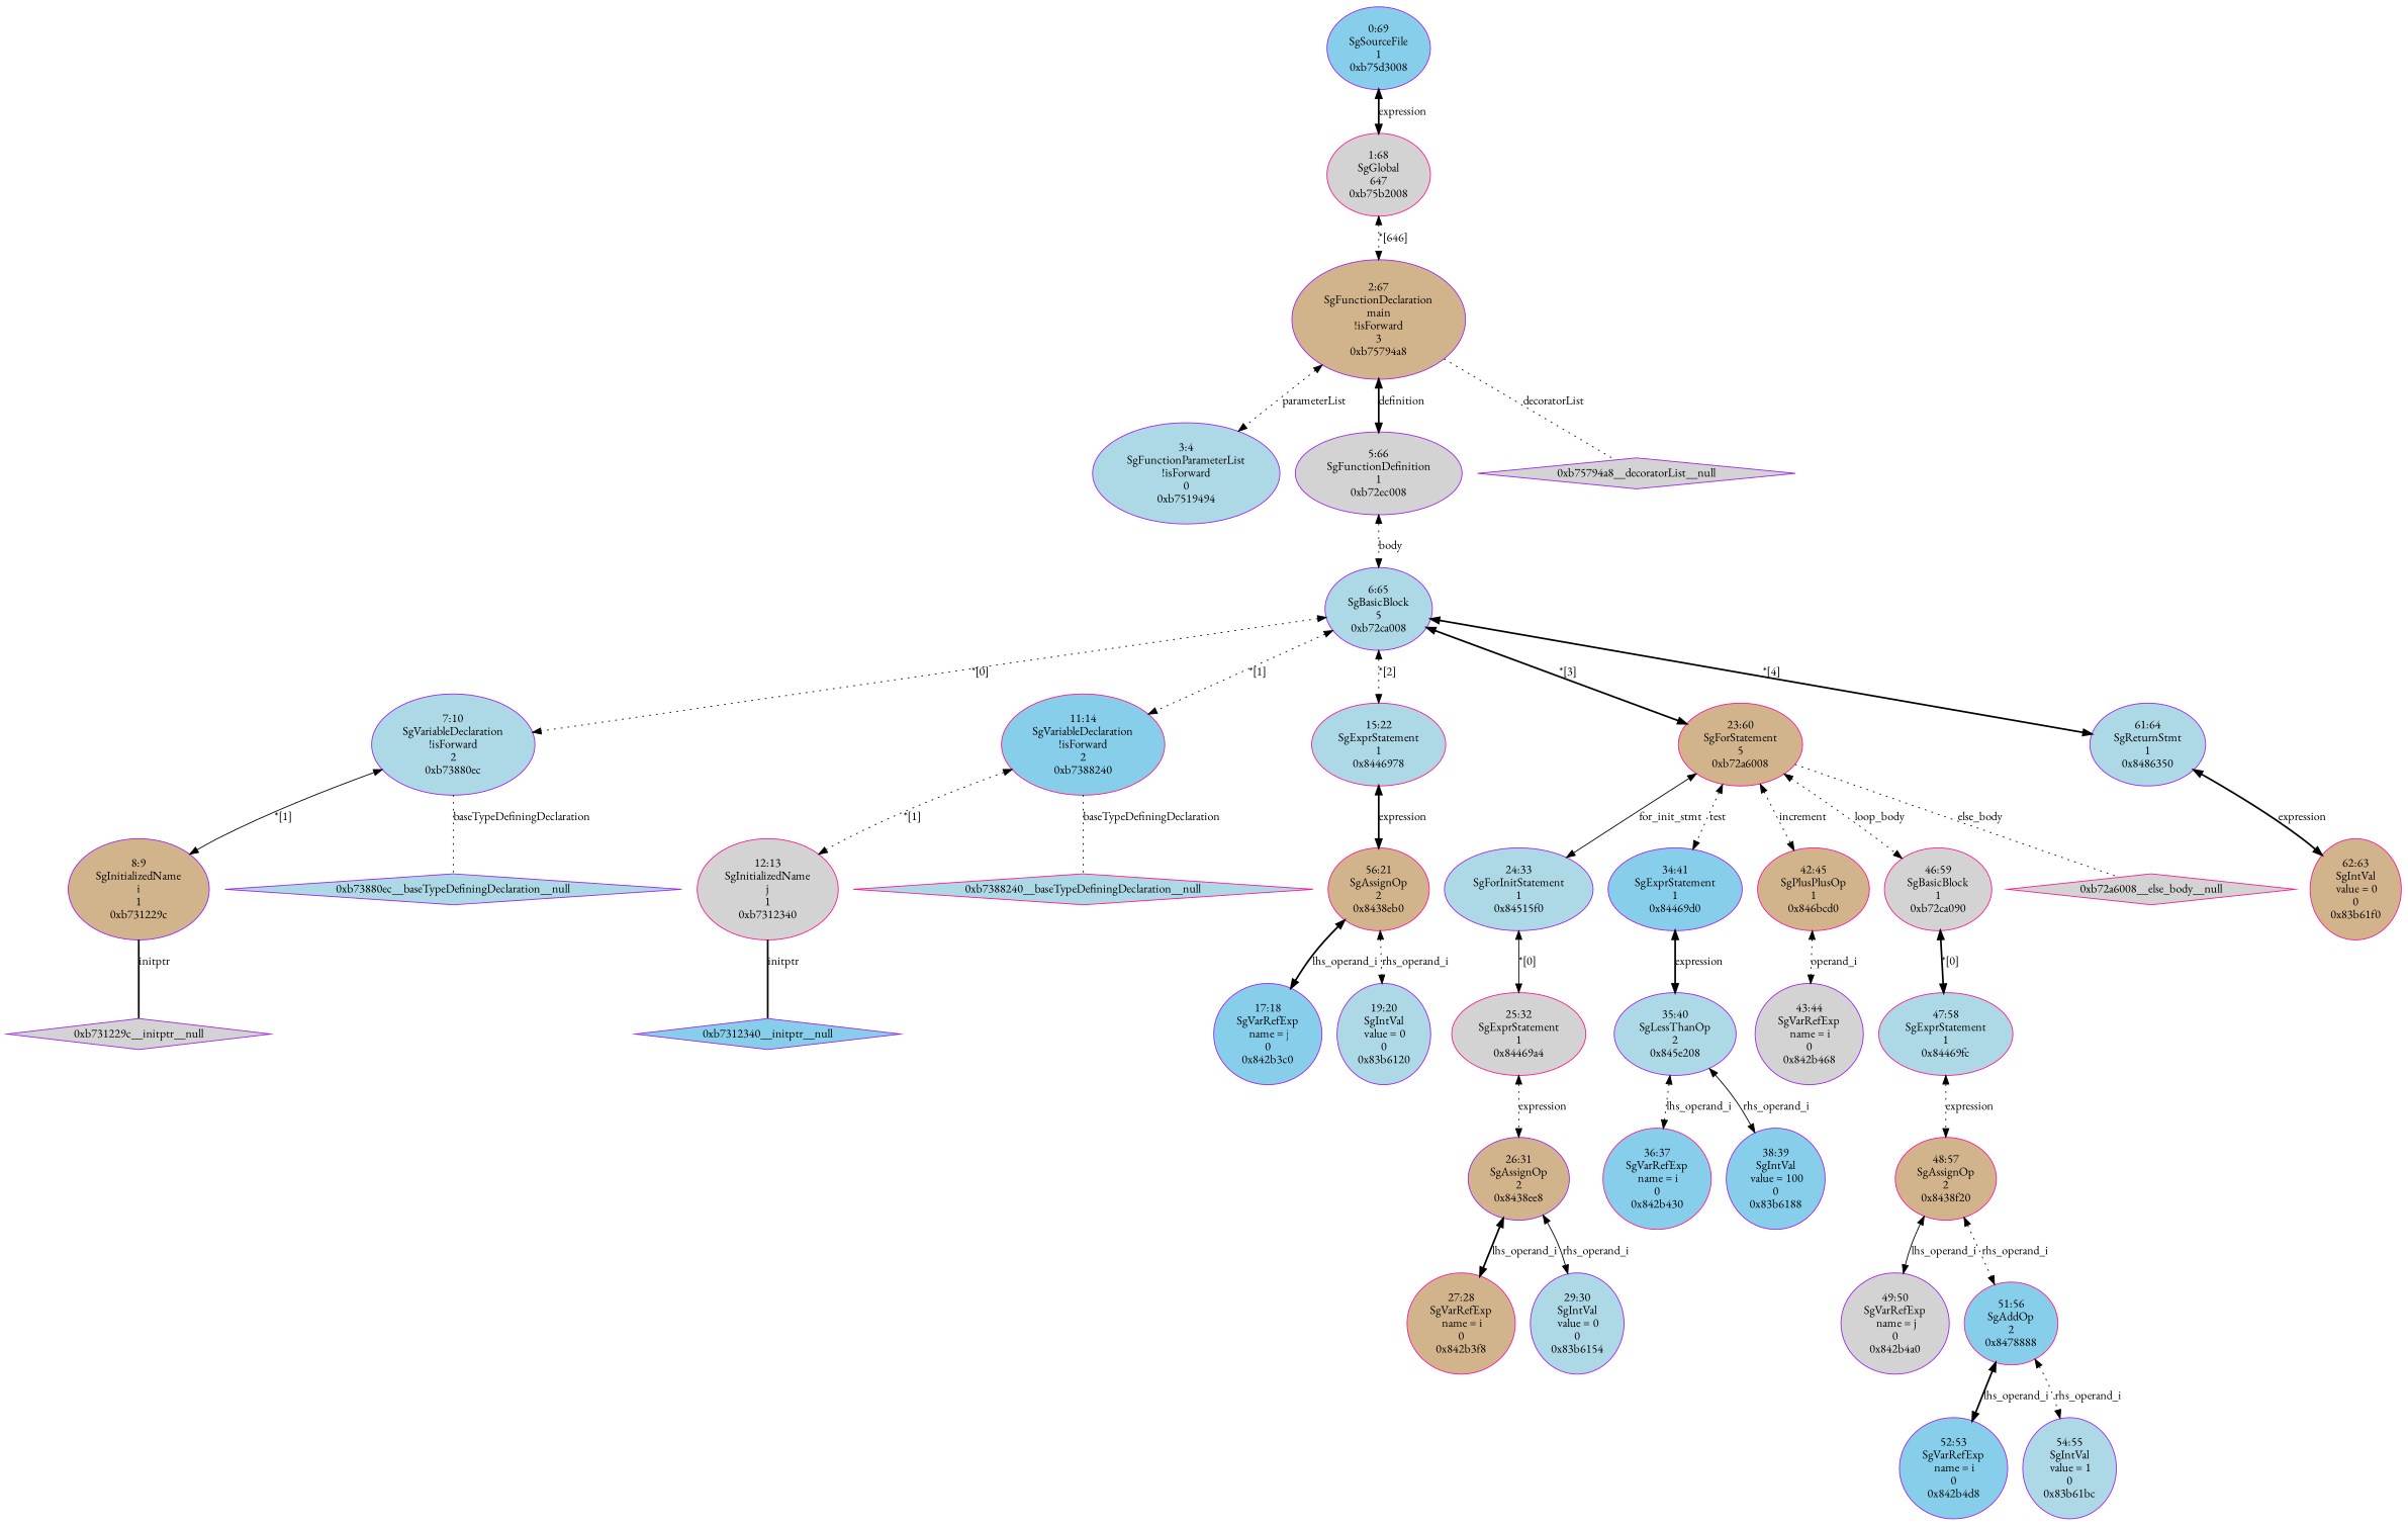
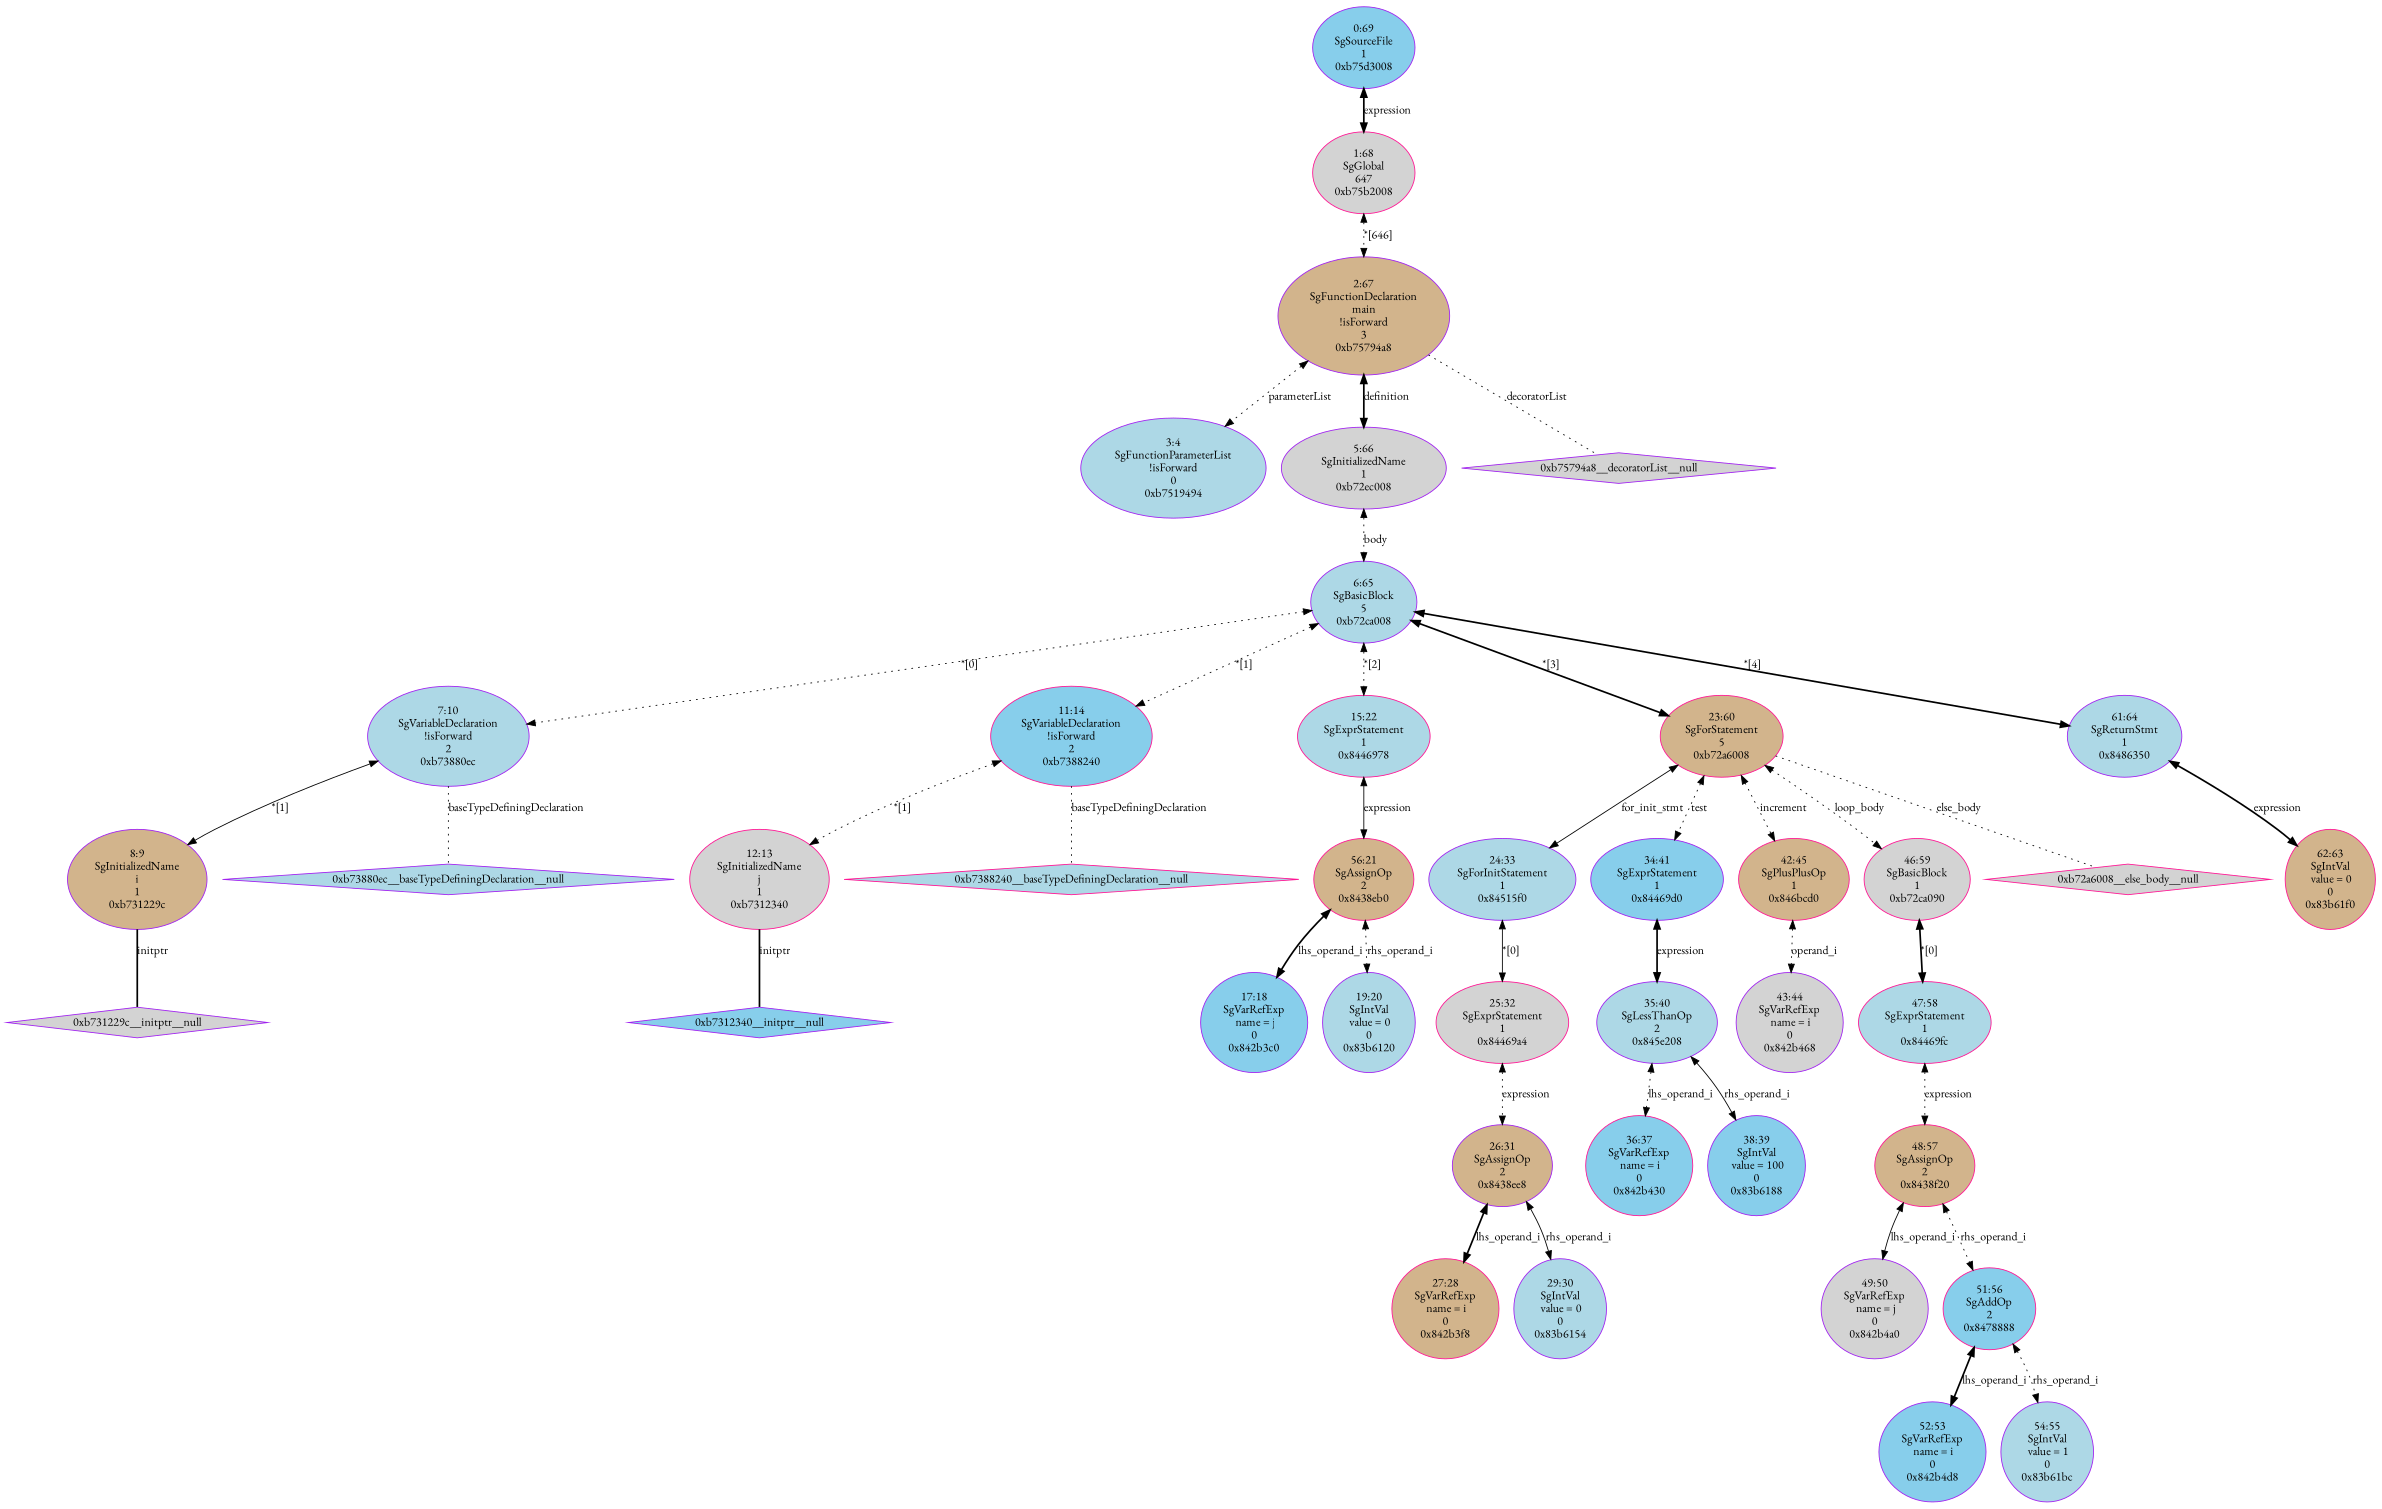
  digraph {
    fontname="EB Garamond"
    node [color=purple fillcolor=lightblue fontname="EB Garamond" style=filled]
    edge [dir=both fontname="EB Garamond" style=dotted]
    n1 [label="3:4\nSgFunctionParameterList\n!isForward\n0\n0xb7519494\n"]
    n2 [fillcolor=tan label="8:9\nSgInitializedName\ni\n1\n0xb731229c\n"]
    "0xb731229c__initptr__null" [fillcolor=lightgrey shape=diamond]
    n4 [label="7:10\nSgVariableDeclaration\n!isForward\n2\n0xb73880ec\n"]
    "0xb73880ec__baseTypeDefiningDeclaration__null" [shape=diamond]
    n6 [color=deeppink fillcolor=lightgrey label="12:13\nSgInitializedName\nj\n1\n0xb7312340\n"]
    "0xb7312340__initptr__null" [fillcolor=skyblue shape=diamond]
    n8 [color=deeppink fillcolor=skyblue label="11:14\nSgVariableDeclaration\n!isForward\n2\n0xb7388240\n"]
    "0xb7388240__baseTypeDefiningDeclaration__null" [color=deeppink shape=diamond]
    n10 [fillcolor=skyblue label="17:18\nSgVarRefExp\n name = j\n0\n0x842b3c0\n"]
    n11 [label="19:20\nSgIntVal\n value = 0\n0\n0x83b6120\n"]
    n12 [color=deeppink fillcolor=tan label="56:21\nSgAssignOp\n2\n0x8438eb0\n"]
    n13 [color=deeppink label="15:22\nSgExprStatement\n1\n0x8446978\n"]
    n14 [color=deeppink fillcolor=tan label="27:28\nSgVarRefExp\n name = i\n0\n0x842b3f8\n"]
    n15 [label="29:30\nSgIntVal\n value = 0\n0\n0x83b6154\n"]
    n16 [fillcolor=tan label="26:31\nSgAssignOp\n2\n0x8438ee8\n"]
    n17 [color=deeppink fillcolor=lightgrey label="25:32\nSgExprStatement\n1\n0x84469a4\n"]
    n18 [label="24:33\nSgForInitStatement\n1\n0x84515f0\n"]
    n19 [color=deeppink fillcolor=skyblue label="36:37\nSgVarRefExp\n name = i\n0\n0x842b430\n"]
    n20 [fillcolor=skyblue label="38:39\nSgIntVal\n value = 100\n0\n0x83b6188\n"]
    n21 [label="35:40\nSgLessThanOp\n2\n0x845e208\n"]
    n22 [fillcolor=skyblue label="34:41\nSgExprStatement\n1\n0x84469d0\n"]
    n23 [fillcolor=lightgrey label="43:44\nSgVarRefExp\n name = i\n0\n0x842b468\n"]
    n24 [color=deeppink fillcolor=tan label="42:45\nSgPlusPlusOp\n1\n0x846bcd0\n"]
    n25 [fillcolor=lightgrey label="49:50\nSgVarRefExp\n name = j\n0\n0x842b4a0\n"]
    n26 [fillcolor=skyblue label="52:53\nSgVarRefExp\n name = i\n0\n0x842b4d8\n"]
    n27 [label="54:55\nSgIntVal\n value = 1\n0\n0x83b61bc\n"]
    n28 [color=deeppink fillcolor=skyblue label="51:56\nSgAddOp\n2\n0x8478888\n"]
    n29 [color=deeppink fillcolor=tan label="48:57\nSgAssignOp\n2\n0x8438f20\n"]
    n30 [color=deeppink label="47:58\nSgExprStatement\n1\n0x84469fc\n"]
    n31 [color=deeppink fillcolor=lightgrey label="46:59\nSgBasicBlock\n1\n0xb72ca090\n"]
    n32 [color=deeppink fillcolor=tan label="23:60\nSgForStatement\n5\n0xb72a6008\n"]
    "0xb72a6008__else_body__null" [color=deeppink fillcolor=lightgrey shape=diamond]
    n34 [color=deeppink fillcolor=tan label="62:63\nSgIntVal\n value = 0\n0\n0x83b61f0\n"]
    n35 [label="61:64\nSgReturnStmt\n1\n0x8486350\n"]
    n36 [label="6:65\nSgBasicBlock\n5\n0xb72ca008\n"]
-   n37 [fillcolor=lightgrey label="5:66\nSgFunctionDefinition\n1\n0xb72ec008\n"]
+   n37 [fillcolor=lightgrey label="5:66\nSgInitializedName\n1\n0xb72ec008\n"]
    n38 [fillcolor=tan label="2:67\nSgFunctionDeclaration\nmain\n!isForward\n3\n0xb75794a8\n"]
    "0xb75794a8__decoratorList__null" [fillcolor=lightgrey shape=diamond]
    n40 [color=deeppink fillcolor=lightgrey label="1:68\nSgGlobal\n647\n0xb75b2008\n"]
    n41 [fillcolor=skyblue label="0:69\nSgSourceFile\n1\n0xb75d3008\n"]
    n2 -> "0xb731229c__initptr__null" [dir=none label=initptr style=bold]
    n4 -> n2 [label="*[1]" style=solid]
    n4 -> "0xb73880ec__baseTypeDefiningDeclaration__null" [dir=none label=baseTypeDefiningDeclaration]
    n6 -> "0xb7312340__initptr__null" [dir=none label=initptr style=bold]
    n8 -> n6 [label="*[1]"]
    n8 -> "0xb7388240__baseTypeDefiningDeclaration__null" [dir=none label=baseTypeDefiningDeclaration]
    n12 -> n10 [label=lhs_operand_i style=bold]
    n12 -> n11 [label=rhs_operand_i]
-   n13 -> n12 [label=expression style=bold]
+   n13 -> n12 [label=expression style=solid]
    n16 -> n14 [label=lhs_operand_i style=bold]
    n16 -> n15 [label=rhs_operand_i style=solid]
    n17 -> n16 [label=expression]
    n18 -> n17 [label="*[0]" style=solid]
    n21 -> n19 [label=lhs_operand_i]
    n21 -> n20 [label=rhs_operand_i style=solid]
    n22 -> n21 [label=expression style=bold]
    n24 -> n23 [label=operand_i]
    n28 -> n26 [label=lhs_operand_i style=bold]
    n28 -> n27 [label=rhs_operand_i]
    n29 -> n25 [label=lhs_operand_i style=solid]
    n29 -> n28 [label=rhs_operand_i]
    n30 -> n29 [label=expression]
    n31 -> n30 [label="*[0]" style=bold]
    n32 -> n18 [label=for_init_stmt style=solid]
    n32 -> n22 [label=test]
    n32 -> n24 [label=increment]
    n32 -> n31 [label=loop_body]
    n32 -> "0xb72a6008__else_body__null" [dir=none label=else_body]
    n35 -> n34 [label=expression style=bold]
    n36 -> n4 [label="*[0]"]
    n36 -> n8 [label="*[1]"]
    n36 -> n13 [label="*[2]"]
    n36 -> n32 [label="*[3]" style=bold]
    n36 -> n35 [label="*[4]" style=bold]
    n37 -> n36 [label=body]
    n38 -> n1 [label=parameterList]
    n38 -> n37 [label=definition style=bold]
    n38 -> "0xb75794a8__decoratorList__null" [dir=none label=decoratorList]
    n40 -> n38 [label="*[646]"]
    n41 -> n40 [label=expression style=bold]
  }
